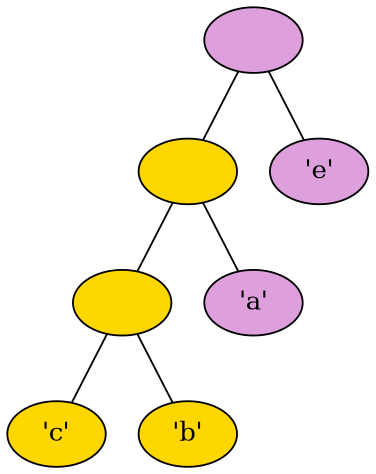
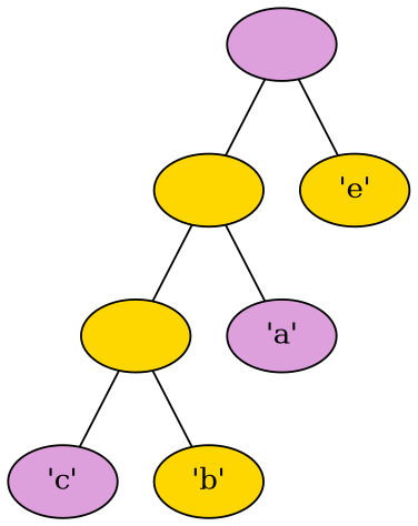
  graph {
    node [fillcolor=plum style=filled]
    n1 [label=" "]
    n2 [fillcolor=gold label=" "]
-   n3 [label="'e'"]
+   n3 [fillcolor=gold label="'e'"]
    n4 [fillcolor=gold label=" "]
    n5 [label="'a'"]
-   n6 [fillcolor=gold label="'c'"]
+   n6 [label="'c'"]
    n7 [fillcolor=gold label="'b'"]
    n1 -- n2
    n1 -- n3
    n2 -- n4
    n2 -- n5
    n4 -- n6
    n4 -- n7
  }
